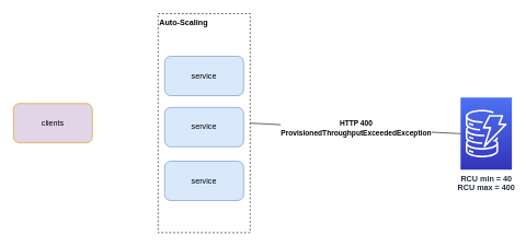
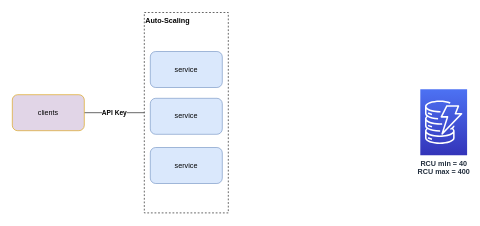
  <mxCell id="0" />
  <mxCell id="1" parent="0" />
  <mxCell id="2" value="&lt;b&gt;RCU min = 40&lt;br&gt;RCU max = 400&lt;/b&gt;" style="sketch=0;points=[[0,0,0],[0.25,0,0],[0.5,0,0],[0.75,0,0],[1,0,0],[0,1,0],[0.25,1,0],[0.5,1,0],[0.75,1,0],[1,1,0],[0,0.25,0],[0,0.5,0],[0,0.75,0],[1,0.25,0],[1,0.5,0],[1,0.75,0]];outlineConnect=0;fontColor=#232F3E;gradientColor=#4D72F3;gradientDirection=north;fillColor=#3334B9;strokeColor=#ffffff;dashed=0;verticalLabelPosition=bottom;verticalAlign=top;align=center;html=1;fontSize=12;fontStyle=0;aspect=fixed;shape=mxgraph.aws4.resourceIcon;resIcon=mxgraph.aws4.dynamodb;" vertex="1" parent="1"><mxGeometry x="700" y="148" width="78" height="110" as="geometry" /></mxCell>
  <mxCell id="3" value="service" style="rounded=1;whiteSpace=wrap;html=1;fillColor=#dae8fc;strokeColor=#6c8ebf;" vertex="1" parent="1"><mxGeometry x="250" y="85" width="120" height="60" as="geometry" /></mxCell>
  <mxCell id="4" value="service" style="rounded=1;whiteSpace=wrap;html=1;fillColor=#dae8fc;strokeColor=#6c8ebf;" vertex="1" parent="1"><mxGeometry x="250" y="163" width="120" height="60" as="geometry" /></mxCell>
  <mxCell id="5" value="service" style="rounded=1;whiteSpace=wrap;html=1;fillColor=#dae8fc;strokeColor=#6c8ebf;" vertex="1" parent="1"><mxGeometry x="250" y="245" width="120" height="60" as="geometry" /></mxCell>
+ <mxCell id="6" style="edgeStyle=none;rounded=0;orthogonalLoop=1;jettySize=auto;html=1;entryX=0;entryY=0.5;entryDx=0;entryDy=0;endArrow=none;endFill=0;" edge="1" parent="1" source="9" target="8"><mxGeometry relative="1" as="geometry" /></mxCell>
+ <mxCell id="7" value="&lt;b&gt;API Key&lt;/b&gt;" style="edgeLabel;html=1;align=center;verticalAlign=middle;resizable=0;points=[];" vertex="1" connectable="0" parent="6"><mxGeometry x="0.181" y="2" relative="1" as="geometry"><mxPoint x="-10" y="2" as="offset" /></mxGeometry></mxCell>
  <mxCell id="8" value="&lt;b&gt;Auto-Scaling&lt;/b&gt;" style="rounded=0;whiteSpace=wrap;html=1;fillColor=none;dashed=1;align=left;verticalAlign=top;horizontal=1;" vertex="1" parent="1"><mxGeometry x="240" y="20" width="140" height="334" as="geometry" /></mxCell>
  <mxCell id="9" value="clients" style="rounded=1;whiteSpace=wrap;html=1;fillColor=#e1d5e7;strokeColor=#d79b00;" vertex="1" parent="1"><mxGeometry x="20" y="157" width="120" height="60" as="geometry" /></mxCell>
- <mxCell id="10" style="edgeStyle=none;rounded=0;orthogonalLoop=1;jettySize=auto;html=1;endArrow=none;endFill=0;entryX=0;entryY=0.5;entryDx=0;entryDy=0;entryPerimeter=0;exitX=1;exitY=0.5;exitDx=0;exitDy=0;" edge="1" parent="1" source="8" target="2"><mxGeometry relative="1" as="geometry"><mxPoint x="390" y="186.5" as="sourcePoint" /><mxPoint x="710" y="186.5" as="targetPoint" /></mxGeometry></mxCell>
- <mxCell id="11" value="HTTP 400&lt;br&gt;ProvisionedThroughputExceededException" style="edgeLabel;html=1;align=center;verticalAlign=middle;resizable=0;points=[];fontStyle=1" vertex="1" connectable="0" parent="10"><mxGeometry x="-0.141" y="-1" relative="1" as="geometry"><mxPoint x="23" as="offset" /></mxGeometry></mxCell>
